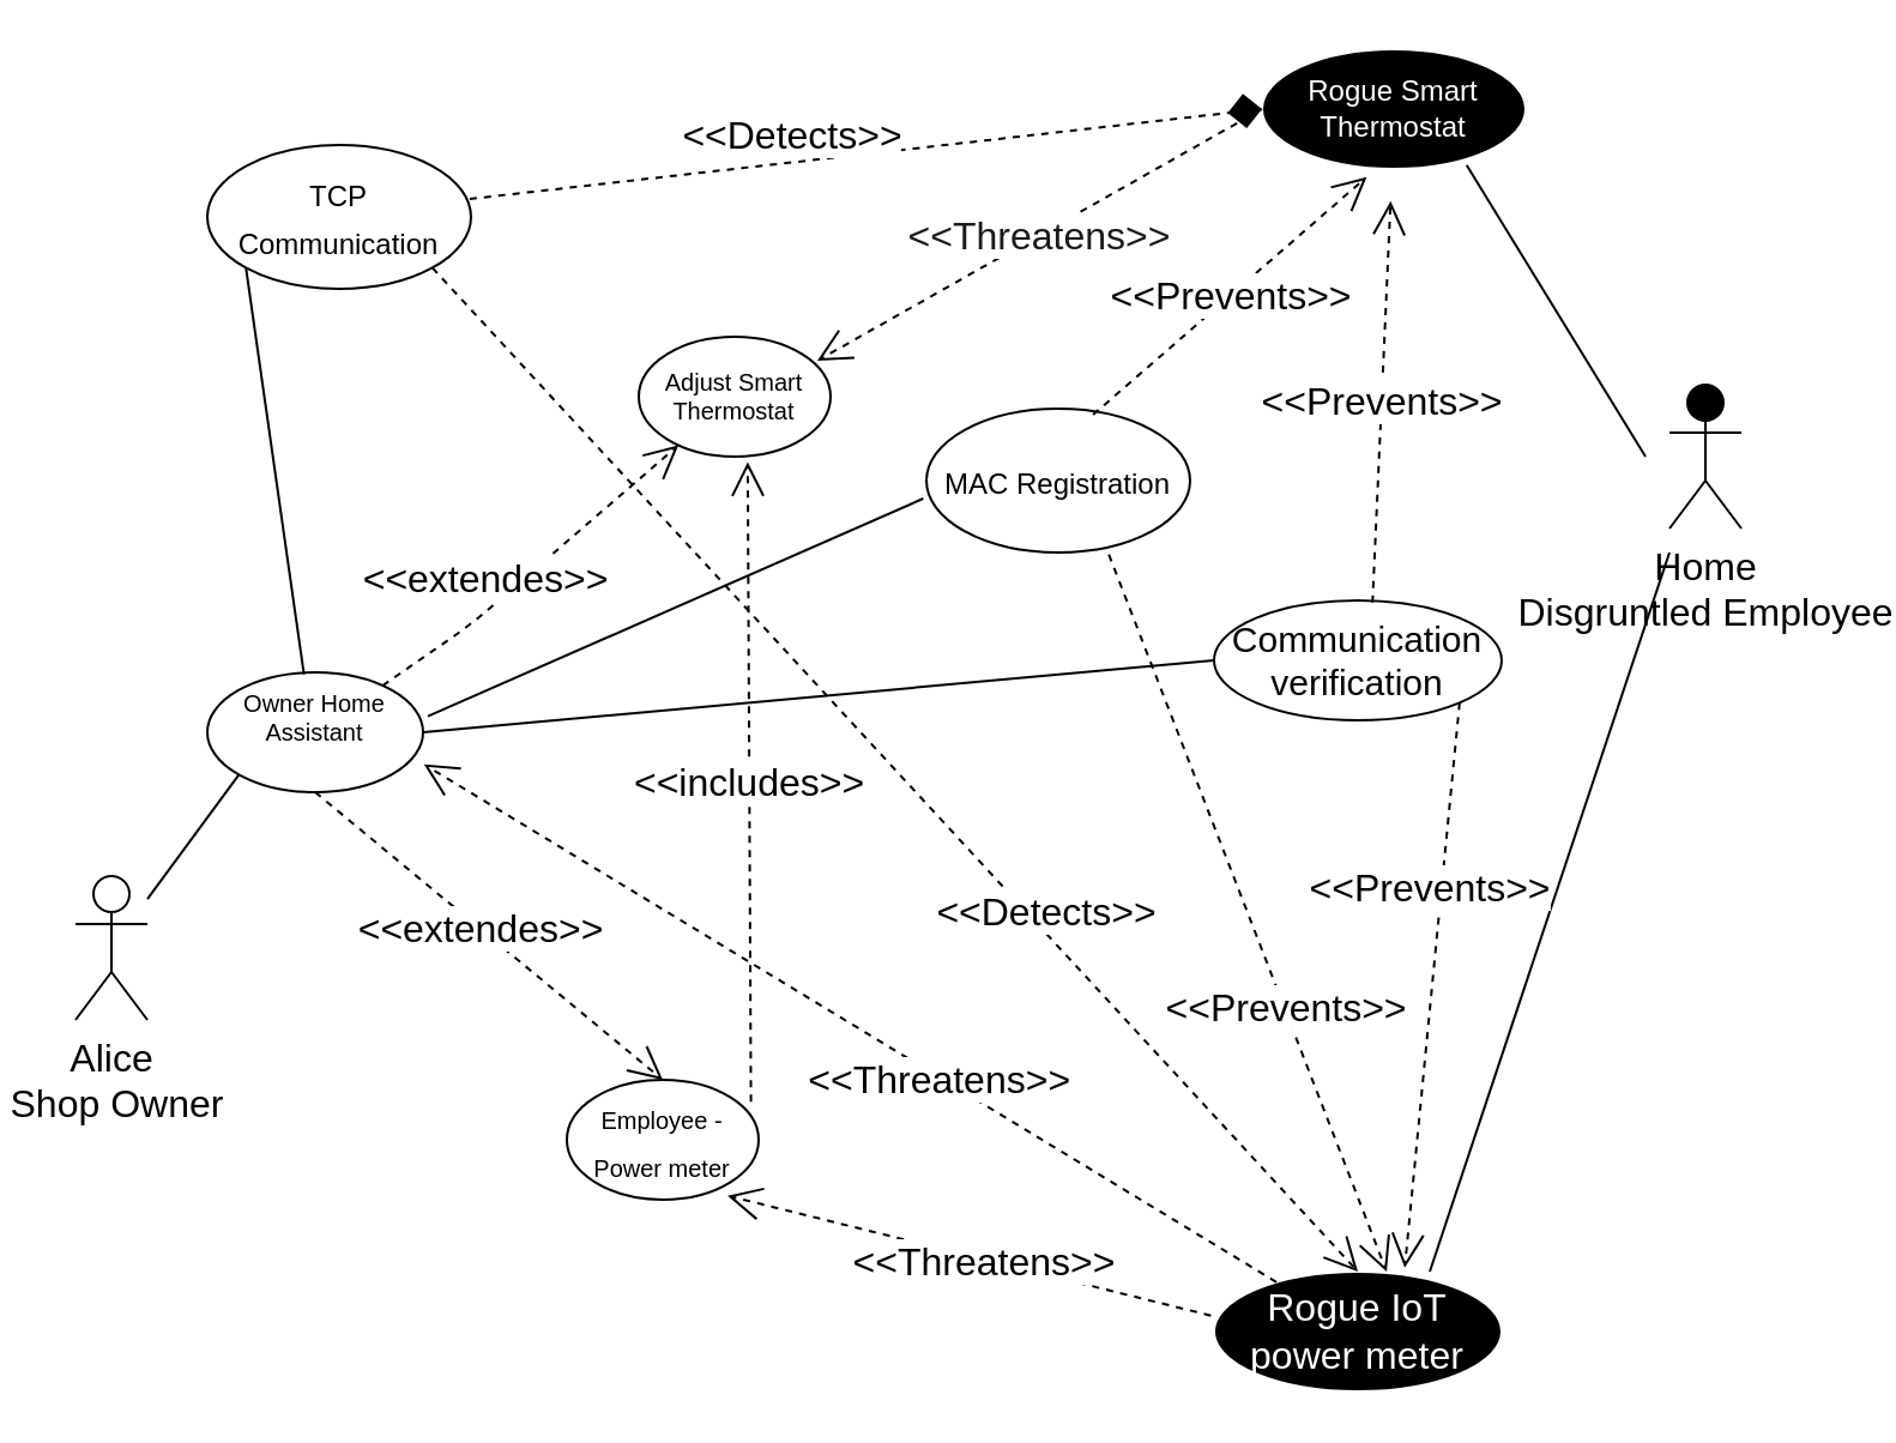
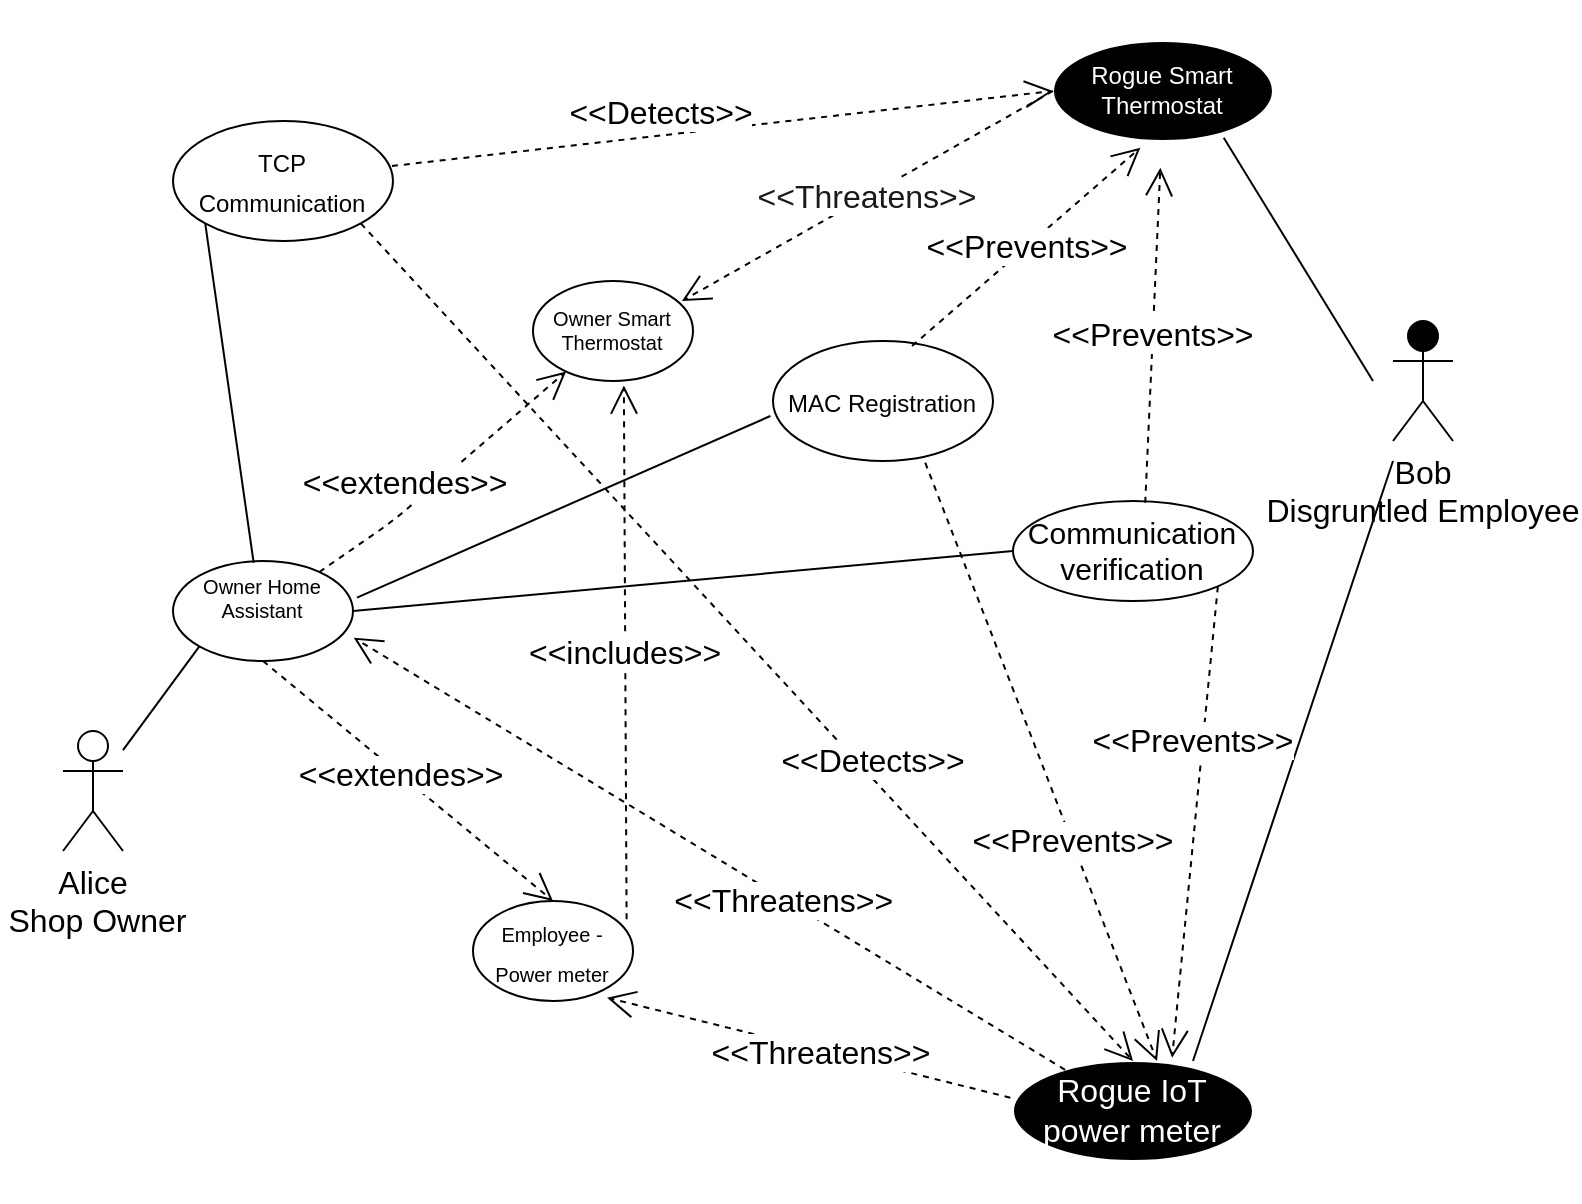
  <mxCell id="0" />
  <mxCell id="1" parent="0" />
  <mxCell id="2" value="&lt;div&gt;Alice &lt;br&gt;&lt;/div&gt;&lt;div&gt;&amp;nbsp;Shop Owner&lt;/div&gt;&lt;div&gt;&lt;br&gt;&lt;/div&gt;" style="shape=umlActor;verticalLabelPosition=bottom;verticalAlign=top;html=1;outlineConnect=0;fontSize=16;" vertex="1" parent="1"><mxGeometry x="20" y="365" width="30" height="60" as="geometry" /></mxCell>
- <mxCell id="3" value="&lt;div&gt;Home &lt;br&gt;&lt;/div&gt;&lt;div&gt;Disgruntled Employee&lt;/div&gt;&lt;div&gt;&lt;br&gt;&lt;/div&gt;" style="shape=umlActor;verticalLabelPosition=bottom;verticalAlign=top;html=1;outlineConnect=0;fontSize=16;fillColor=#000000;" vertex="1" parent="1"><mxGeometry x="685" y="160" width="30" height="60" as="geometry" /></mxCell>
- <mxCell id="4" value="&lt;div style=&quot;font-size: 10px&quot;&gt;Adjust Smart Thermostat&lt;/div&gt;" style="ellipse;whiteSpace=wrap;html=1;fontSize=16;fillColor=#FFFFFF;" vertex="1" parent="1"><mxGeometry x="255" y="140" width="80" height="50" as="geometry" /></mxCell>
+ <mxCell id="3" value="&lt;div&gt;Bob &lt;br&gt;&lt;/div&gt;&lt;div&gt;Disgruntled Employee&lt;/div&gt;&lt;div&gt;&lt;br&gt;&lt;/div&gt;" style="shape=umlActor;verticalLabelPosition=bottom;verticalAlign=top;html=1;outlineConnect=0;fontSize=16;fillColor=#000000;" vertex="1" parent="1"><mxGeometry x="685" y="160" width="30" height="60" as="geometry" /></mxCell>
+ <mxCell id="4" value="&lt;div style=&quot;font-size: 10px&quot;&gt;Owner Smart Thermostat&lt;/div&gt;" style="ellipse;whiteSpace=wrap;html=1;fontSize=16;fillColor=#FFFFFF;" vertex="1" parent="1"><mxGeometry x="255" y="140" width="80" height="50" as="geometry" /></mxCell>
  <mxCell id="5" value="&lt;div&gt;&lt;font size=&quot;1&quot;&gt;Employee - &lt;br&gt;&lt;/font&gt;&lt;/div&gt;&lt;div&gt;&lt;font size=&quot;1&quot;&gt;Power meter&lt;/font&gt;&lt;/div&gt;" style="ellipse;whiteSpace=wrap;html=1;fontSize=16;fillColor=#FFFFFF;" vertex="1" parent="1"><mxGeometry x="225" y="450" width="80" height="50" as="geometry" /></mxCell>
  <mxCell id="6" value="&lt;div style=&quot;font-size: 10px&quot;&gt;Owner Home Assistant&lt;br&gt;&lt;/div&gt;&lt;div style=&quot;font-size: 10px&quot;&gt;&lt;br&gt;&lt;/div&gt;" style="ellipse;whiteSpace=wrap;html=1;fontSize=16;fillColor=#FFFFFF;" vertex="1" parent="1"><mxGeometry x="75" y="280" width="90" height="50" as="geometry" /></mxCell>
  <mxCell id="7" value="" style="endArrow=none;html=1;fontSize=16;entryX=0;entryY=1;entryDx=0;entryDy=0;" edge="1" parent="1" source="2" target="6"><mxGeometry width="50" height="50" relative="1" as="geometry"><mxPoint x="75" y="460" as="sourcePoint" /><mxPoint x="125" y="410" as="targetPoint" /></mxGeometry></mxCell>
  <mxCell id="8" value="&lt;div&gt;&amp;lt;&amp;lt;includes&amp;gt;&amp;gt;&lt;/div&gt;" style="endArrow=open;endSize=12;dashed=1;html=1;fontSize=16;entryX=0.568;entryY=1.046;entryDx=0;entryDy=0;entryPerimeter=0;exitX=0.96;exitY=0.183;exitDx=0;exitDy=0;exitPerimeter=0;" edge="1" parent="1" source="5" target="4"><mxGeometry width="160" relative="1" as="geometry"><mxPoint x="175" y="385" as="sourcePoint" /><mxPoint x="335" y="385" as="targetPoint" /></mxGeometry></mxCell>
  <mxCell id="9" value="&lt;div&gt;&amp;lt;&amp;lt;extendes&amp;gt;&amp;gt;&lt;/div&gt;" style="endArrow=open;endSize=12;dashed=1;html=1;fontSize=16;entryX=0.5;entryY=0;entryDx=0;entryDy=0;exitX=0.5;exitY=1;exitDx=0;exitDy=0;" edge="1" parent="1" source="6" target="5"><mxGeometry x="-0.043" width="160" relative="1" as="geometry"><mxPoint x="165" y="435" as="sourcePoint" /><mxPoint x="325" y="435" as="targetPoint" /><mxPoint as="offset" /></mxGeometry></mxCell>
  <mxCell id="10" value="&lt;div&gt;&amp;lt;&amp;lt;extendes&amp;gt;&amp;gt;&lt;/div&gt;" style="endArrow=open;endSize=12;dashed=1;html=1;fontSize=16;" edge="1" parent="1" source="6" target="4"><mxGeometry x="-0.221" y="10" width="160" relative="1" as="geometry"><mxPoint x="315" y="370" as="sourcePoint" /><mxPoint x="475" y="370" as="targetPoint" /><Array as="points"><mxPoint x="185" y="260" /></Array><mxPoint as="offset" /></mxGeometry></mxCell>
  <mxCell id="11" value="&lt;div&gt;Rogue IoT &lt;br&gt;&lt;/div&gt;&lt;div&gt;power meter&lt;/div&gt;" style="ellipse;whiteSpace=wrap;html=1;fontSize=16;fillColor=#000000;strokeColor=#FFFFFF;fontColor=#FFFFFF;" vertex="1" parent="1"><mxGeometry x="495" y="530" width="120" height="50" as="geometry" /></mxCell>
  <mxCell id="12" value="&lt;div&gt;&lt;font color=&quot;#000000&quot;&gt;&amp;lt;&amp;lt;Threatens&amp;gt;&amp;gt;&lt;/font&gt;&lt;br&gt;&lt;/div&gt;" style="endArrow=open;endSize=12;dashed=1;html=1;fontSize=16;fontColor=#FFFFFF;exitX=-0.011;exitY=0.367;exitDx=0;exitDy=0;exitPerimeter=0;entryX=0.838;entryY=0.967;entryDx=0;entryDy=0;entryPerimeter=0;" edge="1" parent="1" source="11" target="5"><mxGeometry x="-0.062" y="1" width="160" relative="1" as="geometry"><mxPoint x="315" y="370" as="sourcePoint" /><mxPoint x="475" y="370" as="targetPoint" /><mxPoint as="offset" /></mxGeometry></mxCell>
  <mxCell id="13" value="&amp;lt;&lt;font color=&quot;#000000&quot;&gt;&amp;lt;&amp;lt;Threatens&amp;gt;&amp;gt;&lt;/font&gt;&amp;gt;&amp;gt;" style="endArrow=open;endSize=12;dashed=1;html=1;fontSize=16;fontColor=#FFFFFF;entryX=1.004;entryY=0.767;entryDx=0;entryDy=0;entryPerimeter=0;" edge="1" parent="1" source="11" target="6"><mxGeometry x="-0.231" y="-2" width="160" relative="1" as="geometry"><mxPoint x="315" y="370" as="sourcePoint" /><mxPoint x="475" y="370" as="targetPoint" /><mxPoint as="offset" /></mxGeometry></mxCell>
  <mxCell id="14" value="" style="endArrow=none;html=1;fontSize=16;fontColor=#FFFFFF;" edge="1" parent="1"><mxGeometry width="50" height="50" relative="1" as="geometry"><mxPoint x="585" y="530" as="sourcePoint" /><mxPoint x="685" y="230" as="targetPoint" /></mxGeometry></mxCell>
  <mxCell id="15" value="&lt;div style=&quot;font-size: 12px&quot;&gt;Rogue Smart&lt;/div&gt;&lt;div style=&quot;font-size: 12px&quot;&gt;Thermostat&lt;br&gt;&lt;/div&gt;" style="ellipse;whiteSpace=wrap;html=1;fontSize=16;fontColor=#FFFFFF;strokeColor=#FFFFFF;fillColor=#000000;" vertex="1" parent="1"><mxGeometry x="515" y="20" width="110" height="50" as="geometry" /></mxCell>
  <mxCell id="16" value="" style="endArrow=none;html=1;fontSize=16;fontColor=#FFFFFF;exitX=0.776;exitY=0.967;exitDx=0;exitDy=0;exitPerimeter=0;" edge="1" parent="1" source="15"><mxGeometry width="50" height="50" relative="1" as="geometry"><mxPoint x="365" y="320" as="sourcePoint" /><mxPoint x="675" y="190" as="targetPoint" /></mxGeometry></mxCell>
  <mxCell id="17" value="&lt;font color=&quot;#1A1A1A&quot;&gt;&amp;lt;&amp;lt;Threatens&amp;gt;&amp;gt;&lt;/font&gt;" style="endArrow=open;endSize=12;dashed=1;html=1;fontSize=16;fontColor=#FFFFFF;exitX=0;exitY=0.5;exitDx=0;exitDy=0;entryX=0.931;entryY=0.2;entryDx=0;entryDy=0;entryPerimeter=0;" edge="1" parent="1" source="15" target="4"><mxGeometry width="160" relative="1" as="geometry"><mxPoint x="315" y="300" as="sourcePoint" /><mxPoint x="475" y="300" as="targetPoint" /></mxGeometry></mxCell>
  <mxCell id="18" value="&lt;font style=&quot;font-size: 12px&quot;&gt;TCP Communication&lt;/font&gt;" style="ellipse;whiteSpace=wrap;html=1;labelBackgroundColor=none;fontSize=16;fontColor=none;strokeColor=#000000;fillColor=none;" vertex="1" parent="1"><mxGeometry x="75" y="60" width="110" height="60" as="geometry" /></mxCell>
  <mxCell id="19" value="" style="endArrow=none;html=1;fontSize=16;fontColor=none;exitX=0.448;exitY=0.017;exitDx=0;exitDy=0;exitPerimeter=0;entryX=0;entryY=1;entryDx=0;entryDy=0;" edge="1" parent="1" source="6" target="18"><mxGeometry width="50" height="50" relative="1" as="geometry"><mxPoint x="365" y="320" as="sourcePoint" /><mxPoint x="415" y="270" as="targetPoint" /></mxGeometry></mxCell>
- <mxCell id="20" value="&amp;lt;&amp;lt;Detects&amp;gt;&amp;gt;" style="endArrow=diamond;endSize=12;dashed=1;html=1;fontSize=16;fontColor=none;exitX=0.995;exitY=0.375;exitDx=0;exitDy=0;exitPerimeter=0;entryX=0;entryY=0.5;entryDx=0;entryDy=0;" edge="1" parent="1" source="18" target="15"><mxGeometry x="-0.174" y="11" width="160" relative="1" as="geometry"><mxPoint x="315" y="300" as="sourcePoint" /><mxPoint x="475" y="300" as="targetPoint" /><mxPoint as="offset" /></mxGeometry></mxCell>
+ <mxCell id="20" value="&amp;lt;&amp;lt;Detects&amp;gt;&amp;gt;" style="endArrow=open;endSize=12;dashed=1;html=1;fontSize=16;fontColor=none;exitX=0.995;exitY=0.375;exitDx=0;exitDy=0;exitPerimeter=0;entryX=0;entryY=0.5;entryDx=0;entryDy=0;" edge="1" parent="1" source="18" target="15"><mxGeometry x="-0.174" y="11" width="160" relative="1" as="geometry"><mxPoint x="315" y="300" as="sourcePoint" /><mxPoint x="475" y="300" as="targetPoint" /><mxPoint as="offset" /></mxGeometry></mxCell>
  <mxCell id="21" value="&amp;lt;&amp;lt;Detects&amp;gt;&amp;gt;" style="endArrow=open;endSize=12;dashed=1;html=1;fontSize=16;fontColor=none;exitX=1;exitY=1;exitDx=0;exitDy=0;entryX=0.5;entryY=0;entryDx=0;entryDy=0;" edge="1" parent="1" source="18" target="11"><mxGeometry x="0.303" y="6" width="160" relative="1" as="geometry"><mxPoint x="194.45" y="92.5" as="sourcePoint" /><mxPoint x="525" y="55" as="targetPoint" /><mxPoint as="offset" /></mxGeometry></mxCell>
  <mxCell id="22" value="&lt;font style=&quot;font-size: 12px&quot;&gt;MAC Registration&lt;/font&gt;" style="ellipse;whiteSpace=wrap;html=1;labelBackgroundColor=none;fontSize=16;fontColor=none;strokeColor=#000000;fillColor=none;" vertex="1" parent="1"><mxGeometry x="375" y="170" width="110" height="60" as="geometry" /></mxCell>
  <mxCell id="23" value="" style="endArrow=none;html=1;fontSize=16;fontColor=none;entryX=-0.012;entryY=0.625;entryDx=0;entryDy=0;entryPerimeter=0;exitX=1.022;exitY=0.367;exitDx=0;exitDy=0;exitPerimeter=0;" edge="1" parent="1" source="6" target="22"><mxGeometry width="50" height="50" relative="1" as="geometry"><mxPoint x="365" y="320" as="sourcePoint" /><mxPoint x="415" y="270" as="targetPoint" /></mxGeometry></mxCell>
  <mxCell id="24" value="&amp;lt;&amp;lt;Prevents&amp;gt;&amp;gt;" style="endArrow=open;endSize=12;dashed=1;html=1;fontSize=16;fontColor=none;entryX=0.6;entryY=0;entryDx=0;entryDy=0;entryPerimeter=0;exitX=0.692;exitY=1.014;exitDx=0;exitDy=0;exitPerimeter=0;" edge="1" parent="1" source="22" target="11"><mxGeometry x="0.266" y="1" width="160" relative="1" as="geometry"><mxPoint x="315" y="300" as="sourcePoint" /><mxPoint x="475" y="300" as="targetPoint" /><mxPoint as="offset" /></mxGeometry></mxCell>
  <mxCell id="25" value="&lt;div&gt;&amp;lt;&amp;lt;Prevents&amp;gt;&amp;gt;&lt;/div&gt;" style="endArrow=open;endSize=12;dashed=1;html=1;fontSize=16;fontColor=none;entryX=0.397;entryY=1.067;entryDx=0;entryDy=0;entryPerimeter=0;exitX=0.632;exitY=0.042;exitDx=0;exitDy=0;exitPerimeter=0;" edge="1" parent="1" source="22" target="15"><mxGeometry width="160" relative="1" as="geometry"><mxPoint x="531.12" y="280.84" as="sourcePoint" /><mxPoint x="577" y="540" as="targetPoint" /></mxGeometry></mxCell>
  <mxCell id="26" value="&lt;div style=&quot;font-size: 15px&quot;&gt;&lt;font style=&quot;font-size: 15px&quot;&gt;Communication &lt;br&gt;&lt;/font&gt;&lt;/div&gt;&lt;div style=&quot;font-size: 15px&quot;&gt;&lt;font style=&quot;font-size: 15px&quot;&gt;verification&lt;/font&gt;&lt;/div&gt;" style="ellipse;whiteSpace=wrap;html=1;labelBackgroundColor=none;fontSize=16;fontColor=none;strokeColor=#000000;fillColor=none;" vertex="1" parent="1"><mxGeometry x="495" y="250" width="120" height="50" as="geometry" /></mxCell>
  <mxCell id="27" value="" style="endArrow=none;html=1;fontSize=16;fontColor=none;entryX=0;entryY=0.5;entryDx=0;entryDy=0;exitX=1;exitY=0.5;exitDx=0;exitDy=0;" edge="1" parent="1" source="6" target="26"><mxGeometry width="50" height="50" relative="1" as="geometry"><mxPoint x="365" y="320" as="sourcePoint" /><mxPoint x="415" y="270" as="targetPoint" /></mxGeometry></mxCell>
  <mxCell id="28" value="&lt;div&gt;&amp;lt;&amp;lt;Prevents&amp;gt;&amp;gt;&lt;/div&gt;" style="endArrow=open;endSize=12;dashed=1;html=1;fontSize=16;fontColor=none;entryX=0.397;entryY=1.067;entryDx=0;entryDy=0;entryPerimeter=0;exitX=0.551;exitY=0.017;exitDx=0;exitDy=0;exitPerimeter=0;" edge="1" parent="1" source="26"><mxGeometry width="160" relative="1" as="geometry"><mxPoint x="569" y="240" as="sourcePoint" /><mxPoint x="568.67" y="83.35" as="targetPoint" /></mxGeometry></mxCell>
  <mxCell id="29" value="&lt;div&gt;&amp;lt;&amp;lt;Prevents&amp;gt;&amp;gt;&lt;/div&gt;" style="endArrow=open;endSize=12;dashed=1;html=1;fontSize=16;fontColor=none;entryX=0.663;entryY=-0.033;entryDx=0;entryDy=0;entryPerimeter=0;exitX=1;exitY=1;exitDx=0;exitDy=0;" edge="1" parent="1" source="26" target="11"><mxGeometry x="-0.34" y="-5" width="160" relative="1" as="geometry"><mxPoint x="464.52" y="192.52" as="sourcePoint" /><mxPoint x="578.67" y="93.35" as="targetPoint" /><mxPoint as="offset" /></mxGeometry></mxCell>
